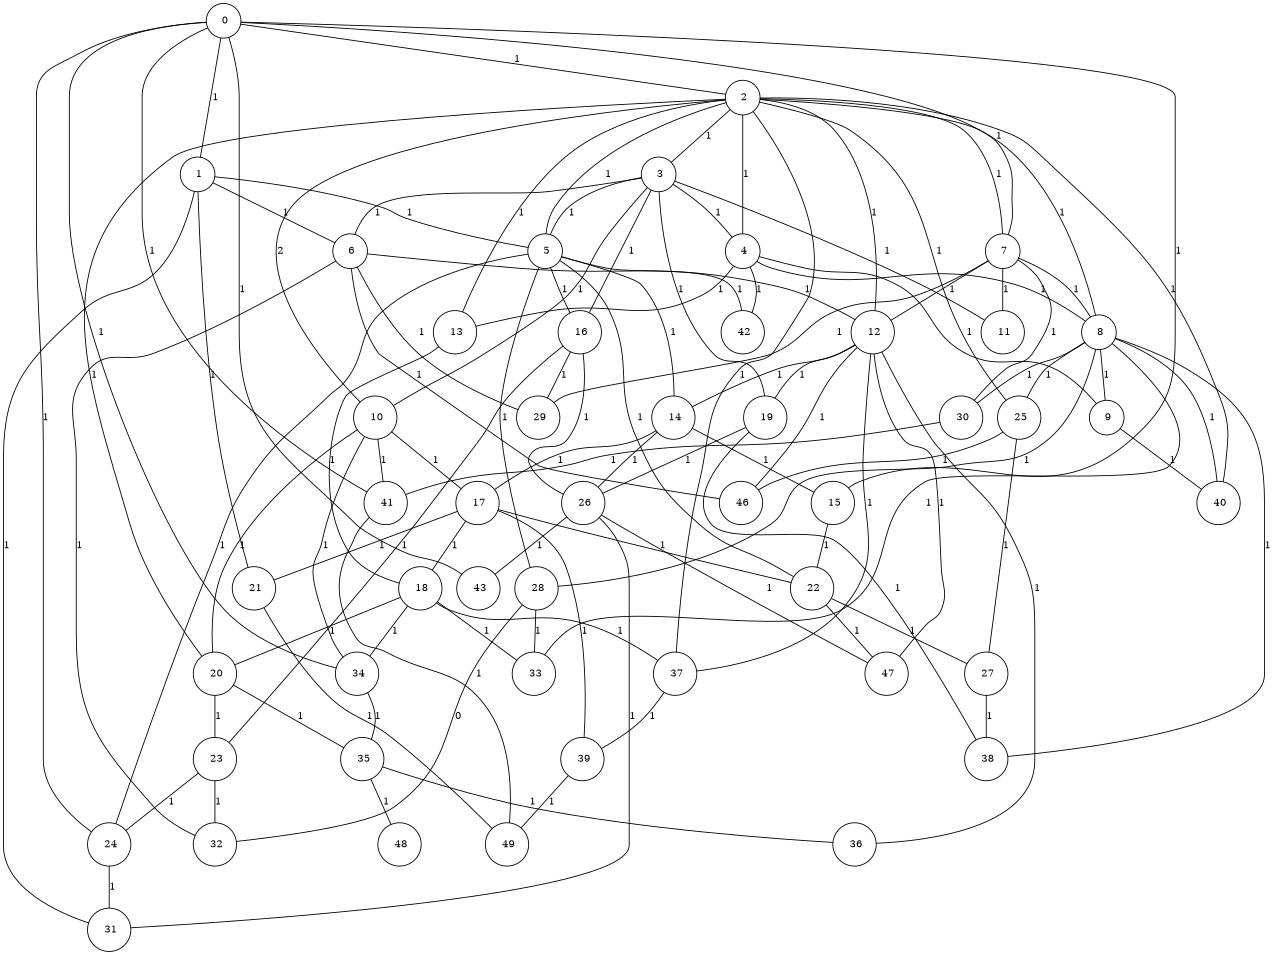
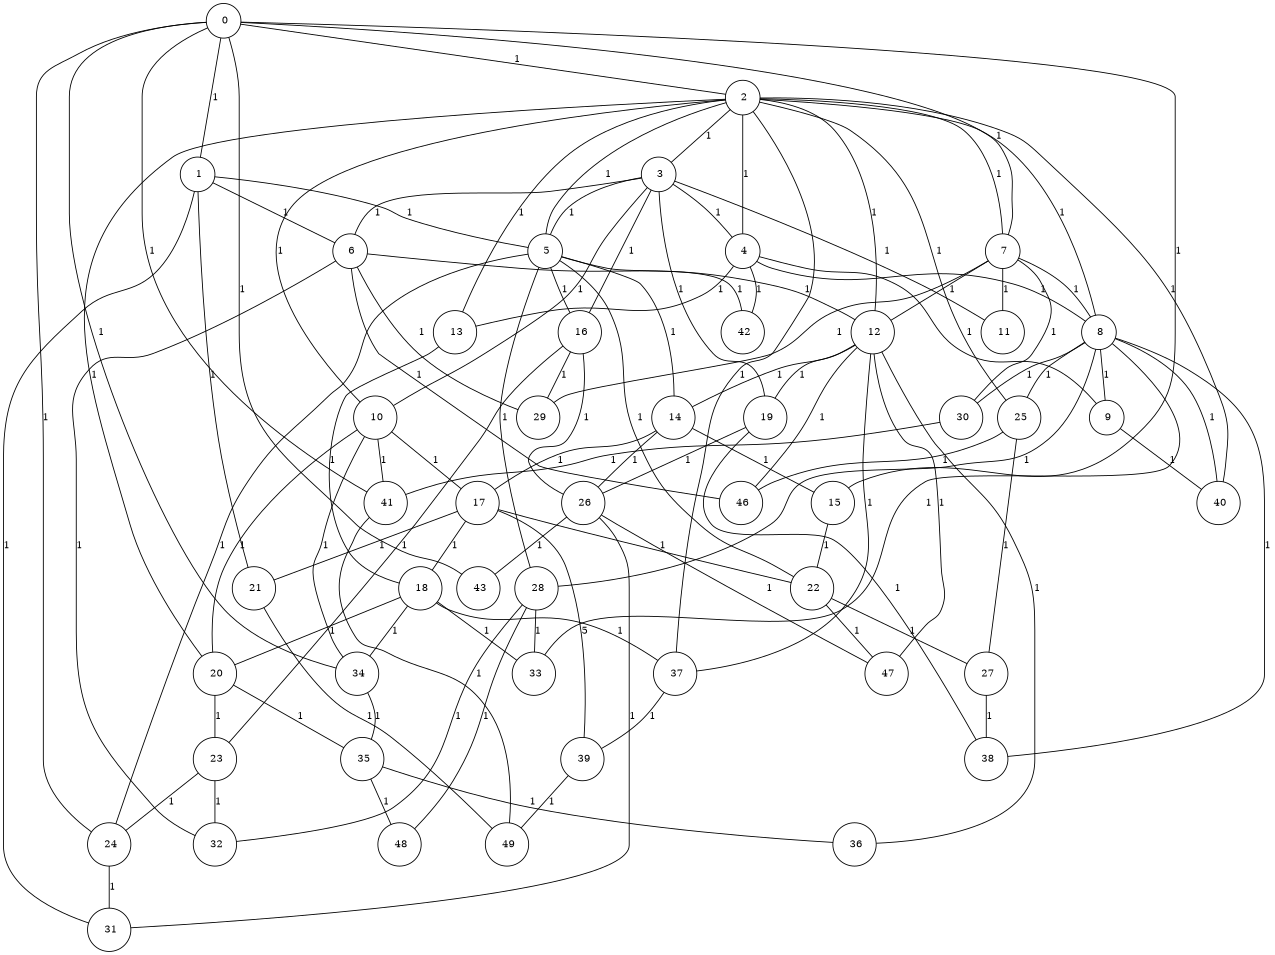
  graph {
    fixedsize="true;"
    node [color=black fontsize=12 hight=.12 shape=circle]
    edge [fontsize=12]
    n1 [label=" 0" width=.12]
    n2 [label=" 1" width=.12]
    n3 [label=" 2" width=.12]
    n4 [label=" 7" width=.12]
    n5 [label=" 15" width=.12]
    n6 [label=" 24" width=.12]
    n7 [label=" 34" width=.12]
    n8 [label=" 41" width=.12]
    n9 [label=" 43" width=.12]
    n10 [label=" 5" width=.12]
    n11 [label=" 6" width=.12]
    n12 [label=" 21" width=.12]
    n13 [label=" 31" width=.12]
    n14 [label=" 3" width=.12]
    n15 [label=" 4" width=.12]
    n16 [label=" 8" width=.12]
    n17 [label=" 10" width=.12]
    n18 [label=" 12" width=.12]
    n19 [label=" 13" width=.12]
    n20 [label=" 20" width=.12]
    n21 [label=" 25" width=.12]
    n22 [label=" 37" width=.12]
    n23 [label=" 40" width=.12]
    n24 [label=" 11" width=.12]
    n25 [label=" 29" width=.12]
    n26 [label=" 30" width=.12]
    n27 [label=" 22" width=.12]
    n28 [label=" 35" width=.12]
    n29 [label=" 49" width=.12]
    n30 [label=" 16" width=.12]
    n31 [label=" 42" width=.12]
    n32 [label=" 14" width=.12]
    n33 [label=" 28" width=.12]
    n34 [label=" 32" width=.12]
    n35 [label=" 46" width=.12]
    n36 [label=" 19" width=.12]
    n37 [label=" 9" width=.12]
    n38 [label=" 33" width=.12]
    n39 [label=" 38" width=.12]
    n40 [label=" 17" width=.12]
    n41 [label=" 36" width=.12]
    n42 [label=" 47" width=.12]
    n43 [label=" 18" width=.12]
    n44 [label=" 23" width=.12]
    n45 [label=" 27" width=.12]
    n46 [label=" 39" width=.12]
    n47 [label=" 26" width=.12]
    n48 [label=" 48" width=.12]
    n1 -- n2 [label=1]
    n1 -- n3 [label=1]
    n1 -- n4 [label=1]
    n1 -- n5 [label=1]
    n1 -- n6 [label=1]
    n1 -- n7 [label=1]
    n1 -- n8 [label=1]
    n1 -- n9 [label=1]
    n2 -- n10 [label=1]
    n2 -- n11 [label=1]
    n2 -- n12 [label=1]
    n2 -- n13 [label=1]
    n3 -- n4 [label=1]
    n3 -- n10 [label=1]
    n3 -- n14 [label=1]
    n3 -- n15 [label=1]
    n3 -- n16 [label=1]
-   n3 -- n17 [label=2]
+   n3 -- n17 [label=1]
    n3 -- n18 [label=1]
    n3 -- n19 [label=1]
    n3 -- n20 [label=1]
    n3 -- n21 [label=1]
    n3 -- n22 [label=1]
    n3 -- n23 [label=1]
    n4 -- n16 [label=1]
    n4 -- n18 [label=1]
    n4 -- n24 [label=1]
    n4 -- n25 [label=1]
    n4 -- n26 [label=1]
    n5 -- n27 [label=1]
    n6 -- n13 [label=1]
    n7 -- n28 [label=1]
    n8 -- n29 [label=1]
    n10 -- n6 [label=1]
    n10 -- n27 [label=1]
    n10 -- n30 [label=1]
    n10 -- n31 [label=1]
    n10 -- n32 [label=1]
    n10 -- n33 [label=1]
    n11 -- n18 [label=1]
    n11 -- n25 [label=1]
    n11 -- n34 [label=1]
    n11 -- n35 [label=1]
    n12 -- n29 [label=1]
    n14 -- n10 [label=1]
    n14 -- n11 [label=1]
    n14 -- n15 [label=1]
    n14 -- n17 [label=1]
    n14 -- n24 [label=1]
    n14 -- n30 [label=1]
    n14 -- n36 [label=1]
    n15 -- n16 [label=1]
    n15 -- n19 [label=1]
    n15 -- n31 [label=1]
    n15 -- n37 [label=1]
    n16 -- n21 [label=1]
    n16 -- n23 [label=1]
    n16 -- n26 [label=1]
    n16 -- n33 [label=1]
    n16 -- n37 [label=1]
    n16 -- n38 [label=1]
    n16 -- n39 [label=1]
    n17 -- n7 [label=1]
    n17 -- n8 [label=1]
    n17 -- n20 [label=1]
    n17 -- n40 [label=1]
    n18 -- n22 [label=1]
    n18 -- n32 [label=1]
    n18 -- n35 [label=1]
    n18 -- n36 [label=1]
    n18 -- n41 [label=1]
    n18 -- n42 [label=1]
    n19 -- n43 [label=1]
    n20 -- n28 [label=1]
    n20 -- n44 [label=1]
    n21 -- n35 [label=1]
    n21 -- n45 [label=1]
    n22 -- n46 [label=1]
    n26 -- n8 [label=1]
    n27 -- n42 [label=1]
    n27 -- n45 [label=1]
    n28 -- n41 [label=1]
    n28 -- n48 [label=1]
    n30 -- n25 [label=1]
    n30 -- n44 [label=1]
    n30 -- n47 [label=1]
    n32 -- n5 [label=1]
    n32 -- n40 [label=1]
    n32 -- n47 [label=1]
-   n33 -- n34 [label=0]
+   n33 -- n34 [label=1]
    n33 -- n38 [label=1]
+   n33 -- n48 [label=1]
    n36 -- n39 [label=1]
    n36 -- n47 [label=1]
    n37 -- n23 [label=1]
    n40 -- n12 [label=1]
    n40 -- n27 [label=1]
    n40 -- n43 [label=1]
-   n40 -- n46 [label=1]
+   n40 -- n46 [label=5]
    n43 -- n7 [label=1]
    n43 -- n20 [label=1]
    n43 -- n22 [label=1]
    n43 -- n38 [label=1]
    n44 -- n6 [label=1]
    n44 -- n34 [label=1]
    n45 -- n39 [label=1]
    n46 -- n29 [label=1]
    n47 -- n9 [label=1]
    n47 -- n13 [label=1]
    n47 -- n42 [label=1]
  }
